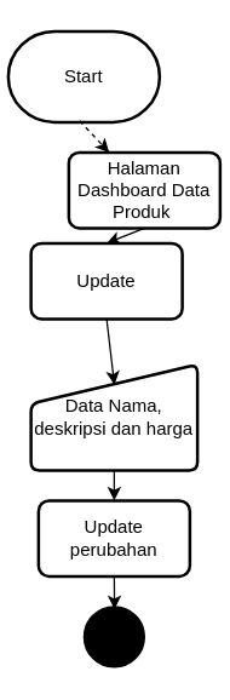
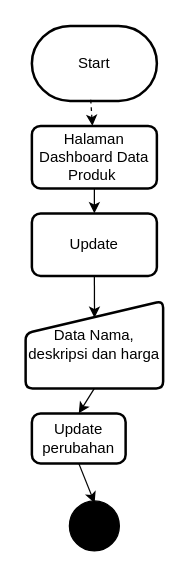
  <mxCell id="0" />
  <mxCell id="1" parent="0" />
- <mxCell id="2" value="Start" style="strokeWidth=2;html=1;shape=mxgraph.flowchart.terminator;whiteSpace=wrap;" parent="1" vertex="1"><mxGeometry x="5" y="20" width="100" height="60" as="geometry" /></mxCell>
- <mxCell id="3" value="Halaman Dashboard Data Produk&amp;nbsp;" style="rounded=1;whiteSpace=wrap;html=1;absoluteArcSize=1;arcSize=14;strokeWidth=2;" parent="1" vertex="1"><mxGeometry x="45" y="100" width="100" height="50" as="geometry" /></mxCell>
- <mxCell id="4" value="Update" style="rounded=1;whiteSpace=wrap;html=1;absoluteArcSize=1;arcSize=14;strokeWidth=2;" parent="1" vertex="1"><mxGeometry x="20" y="160" width="100" height="50" as="geometry" /></mxCell>
+ <mxCell id="2" value="Start" style="strokeWidth=2;html=1;shape=mxgraph.flowchart.terminator;whiteSpace=wrap;" parent="1" vertex="1"><mxGeometry x="25" y="20" width="100" height="60" as="geometry" /></mxCell>
+ <mxCell id="3" value="Halaman Dashboard Data Produk&amp;nbsp;" style="rounded=1;whiteSpace=wrap;html=1;absoluteArcSize=1;arcSize=14;strokeWidth=2;" parent="1" vertex="1"><mxGeometry x="25" y="100" width="100" height="50" as="geometry" /></mxCell>
+ <mxCell id="4" value="Update" style="rounded=1;whiteSpace=wrap;html=1;absoluteArcSize=1;arcSize=14;strokeWidth=2;" parent="1" vertex="1"><mxGeometry x="25" y="170" width="100" height="50" as="geometry" /></mxCell>
  <mxCell id="5" value="Data Nama,&lt;br&gt;deskripsi dan harga" style="html=1;strokeWidth=2;shape=manualInput;whiteSpace=wrap;rounded=1;size=26;arcSize=11;" parent="1" vertex="1"><mxGeometry x="20" y="240" width="110" height="70" as="geometry" /></mxCell>
- <mxCell id="6" value="Update perubahan" style="rounded=1;whiteSpace=wrap;html=1;absoluteArcSize=1;arcSize=14;strokeWidth=2;" parent="1" vertex="1"><mxGeometry x="25" y="330" width="100" height="50" as="geometry" /></mxCell>
+ <mxCell id="6" value="Update perubahan" style="rounded=1;whiteSpace=wrap;html=1;absoluteArcSize=1;arcSize=14;strokeWidth=2;" parent="1" vertex="1"><mxGeometry x="25" y="330" width="75" height="40" as="geometry" /></mxCell>
  <mxCell id="7" value="" style="ellipse;whiteSpace=wrap;html=1;aspect=fixed;fillColor=#000000;" parent="1" vertex="1"><mxGeometry x="55" y="400" width="40" height="40" as="geometry" /></mxCell>
  <mxCell id="8" value="" style="endArrow=classic;html=1;rounded=0;exitX=0.471;exitY=0.985;exitDx=0;exitDy=0;exitPerimeter=0;dashed=1;" parent="1" source="2" target="3" edge="1"><mxGeometry width="50" height="50" relative="1" as="geometry"><mxPoint x="95" y="370" as="sourcePoint" /><mxPoint x="145" y="320" as="targetPoint" /></mxGeometry></mxCell>
  <mxCell id="9" value="" style="endArrow=classic;html=1;rounded=0;exitX=0.5;exitY=1;exitDx=0;exitDy=0;entryX=0.5;entryY=0;entryDx=0;entryDy=0;" parent="1" source="3" target="4" edge="1"><mxGeometry width="50" height="50" relative="1" as="geometry"><mxPoint x="95" y="250" as="sourcePoint" /><mxPoint x="145" y="200" as="targetPoint" /></mxGeometry></mxCell>
  <mxCell id="10" value="" style="endArrow=classic;html=1;rounded=0;exitX=0.5;exitY=1;exitDx=0;exitDy=0;entryX=0.501;entryY=0.193;entryDx=0;entryDy=0;entryPerimeter=0;" parent="1" source="4" target="5" edge="1"><mxGeometry width="50" height="50" relative="1" as="geometry"><mxPoint x="95" y="250" as="sourcePoint" /><mxPoint x="145" y="200" as="targetPoint" /></mxGeometry></mxCell>
  <mxCell id="11" value="" style="endArrow=classic;html=1;rounded=0;exitX=0.5;exitY=1;exitDx=0;exitDy=0;entryX=0.5;entryY=0;entryDx=0;entryDy=0;" parent="1" source="5" target="6" edge="1"><mxGeometry width="50" height="50" relative="1" as="geometry"><mxPoint x="95" y="370" as="sourcePoint" /><mxPoint x="145" y="320" as="targetPoint" /></mxGeometry></mxCell>
  <mxCell id="12" value="" style="endArrow=classic;html=1;rounded=0;exitX=0.5;exitY=1;exitDx=0;exitDy=0;entryX=0.505;entryY=0.043;entryDx=0;entryDy=0;entryPerimeter=0;" parent="1" source="6" target="7" edge="1"><mxGeometry width="50" height="50" relative="1" as="geometry"><mxPoint x="95" y="370" as="sourcePoint" /><mxPoint x="145" y="320" as="targetPoint" /></mxGeometry></mxCell>
